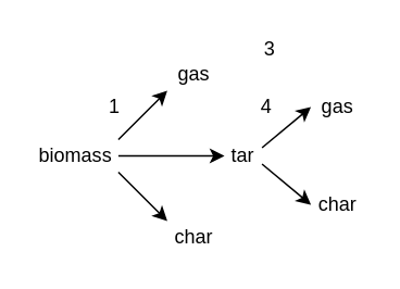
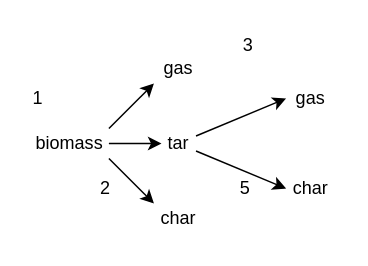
  <mxCell id="0" />
  <mxCell id="1" parent="0" />
  <mxCell id="2" value="biomass" style="text;html=1;strokeColor=none;fillColor=none;align=center;verticalAlign=middle;whiteSpace=wrap;rounded=0;" vertex="1" parent="1"><mxGeometry x="20" y="85" width="52" height="20" as="geometry" /></mxCell>
  <mxCell id="3" value="gas" style="text;html=1;strokeColor=none;fillColor=none;align=center;verticalAlign=middle;whiteSpace=wrap;rounded=0;" vertex="1" parent="1"><mxGeometry x="102" y="35" width="33" height="20" as="geometry" /></mxCell>
- <mxCell id="4" value="tar" style="text;html=1;strokeColor=none;fillColor=none;align=center;verticalAlign=middle;whiteSpace=wrap;rounded=0;" vertex="1" parent="1"><mxGeometry x="137" y="85" width="23" height="20" as="geometry" /></mxCell>
+ <mxCell id="4" value="tar" style="text;html=1;strokeColor=none;fillColor=none;align=center;verticalAlign=middle;whiteSpace=wrap;rounded=0;" vertex="1" parent="1"><mxGeometry x="107" y="85" width="23" height="20" as="geometry" /></mxCell>
  <mxCell id="5" value="char" style="text;html=1;strokeColor=none;fillColor=none;align=center;verticalAlign=middle;whiteSpace=wrap;rounded=0;" vertex="1" parent="1"><mxGeometry x="102" y="135" width="33" height="20" as="geometry" /></mxCell>
  <mxCell id="6" value="gas" style="text;html=1;strokeColor=none;fillColor=none;align=center;verticalAlign=middle;whiteSpace=wrap;rounded=0;" vertex="1" parent="1"><mxGeometry x="190" y="55" width="33" height="20" as="geometry" /></mxCell>
  <mxCell id="7" value="char" style="text;html=1;strokeColor=none;fillColor=none;align=center;verticalAlign=middle;whiteSpace=wrap;rounded=0;" vertex="1" parent="1"><mxGeometry x="190" y="115" width="33" height="20" as="geometry" /></mxCell>
  <mxCell id="8" value="" style="endArrow=classic;html=1;entryX=0;entryY=0.5;entryDx=0;entryDy=0;" edge="1" parent="1" target="4"><mxGeometry width="50" height="50" relative="1" as="geometry"><mxPoint x="72" y="95" as="sourcePoint" /><mxPoint x="340" y="225" as="targetPoint" /></mxGeometry></mxCell>
  <mxCell id="9" value="" style="endArrow=classic;html=1;entryX=0;entryY=1;entryDx=0;entryDy=0;exitX=1;exitY=0;exitDx=0;exitDy=0;" edge="1" parent="1" source="2" target="3"><mxGeometry width="50" height="50" relative="1" as="geometry"><mxPoint x="290" y="275" as="sourcePoint" /><mxPoint x="340" y="225" as="targetPoint" /></mxGeometry></mxCell>
  <mxCell id="10" value="" style="endArrow=classic;html=1;exitX=1;exitY=1;exitDx=0;exitDy=0;entryX=0;entryY=0;entryDx=0;entryDy=0;" edge="1" parent="1" source="2" target="5"><mxGeometry width="50" height="50" relative="1" as="geometry"><mxPoint x="290" y="275" as="sourcePoint" /><mxPoint x="340" y="225" as="targetPoint" /></mxGeometry></mxCell>
  <mxCell id="11" value="" style="endArrow=classic;html=1;entryX=0;entryY=0.5;entryDx=0;entryDy=0;exitX=1;exitY=0.25;exitDx=0;exitDy=0;" edge="1" parent="1" source="4" target="6"><mxGeometry width="50" height="50" relative="1" as="geometry"><mxPoint x="300" y="275" as="sourcePoint" /><mxPoint x="350" y="225" as="targetPoint" /></mxGeometry></mxCell>
  <mxCell id="12" value="" style="endArrow=classic;html=1;exitX=1;exitY=0.75;exitDx=0;exitDy=0;" edge="1" parent="1" source="4"><mxGeometry width="50" height="50" relative="1" as="geometry"><mxPoint x="300" y="275" as="sourcePoint" /><mxPoint x="190" y="125" as="targetPoint" /></mxGeometry></mxCell>
- <mxCell id="13" value="1" style="text;html=1;strokeColor=none;fillColor=none;align=center;verticalAlign=middle;whiteSpace=wrap;rounded=0;" vertex="1" parent="1"><mxGeometry x="60" y="55" width="20" height="20" as="geometry" /></mxCell>
+ <mxCell id="13" value="1" style="text;html=1;strokeColor=none;fillColor=none;align=center;verticalAlign=middle;whiteSpace=wrap;rounded=0;" vertex="1" parent="1"><mxGeometry x="15" y="55" width="20" height="20" as="geometry" /></mxCell>
+ <mxCell id="14" value="2" style="text;html=1;strokeColor=none;fillColor=none;align=center;verticalAlign=middle;whiteSpace=wrap;rounded=0;" vertex="1" parent="1"><mxGeometry x="60" y="115" width="20" height="20" as="geometry" /></mxCell>
  <mxCell id="15" value="3" style="text;html=1;strokeColor=none;fillColor=none;align=center;verticalAlign=middle;whiteSpace=wrap;rounded=0;" vertex="1" parent="1"><mxGeometry x="155" y="20" width="20" height="20" as="geometry" /></mxCell>
- <mxCell id="16" value="4" style="text;html=1;strokeColor=none;fillColor=none;align=center;verticalAlign=middle;whiteSpace=wrap;rounded=0;" vertex="1" parent="1"><mxGeometry x="153" y="55" width="20" height="20" as="geometry" /></mxCell>
+ <mxCell id="17" value="5" style="text;html=1;strokeColor=none;fillColor=none;align=center;verticalAlign=middle;whiteSpace=wrap;rounded=0;" vertex="1" parent="1"><mxGeometry x="153" y="115" width="20" height="20" as="geometry" /></mxCell>
